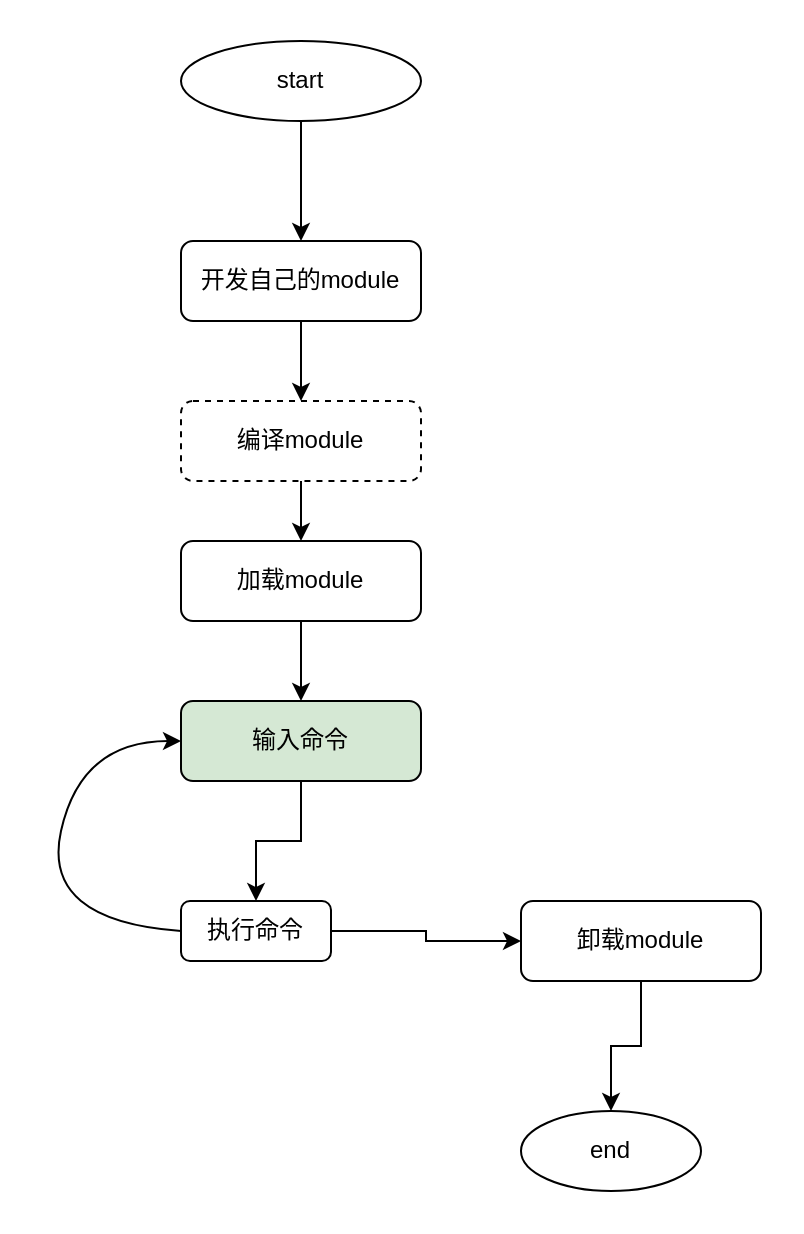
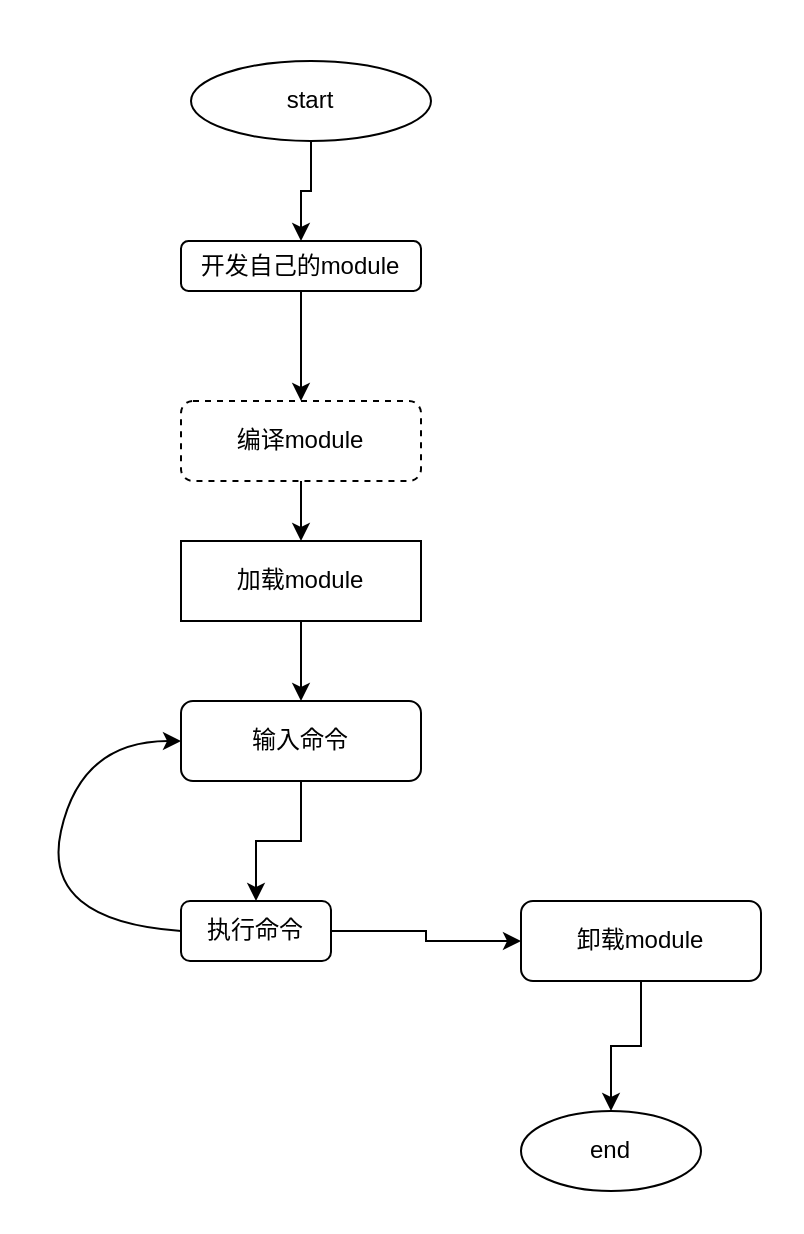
  <mxCell id="0" />
  <mxCell id="1" parent="0" />
  <mxCell id="2" value="" style="edgeStyle=orthogonalEdgeStyle;rounded=0;orthogonalLoop=1;jettySize=auto;html=1;" edge="1" parent="1" source="3" target="5"><mxGeometry relative="1" as="geometry" /></mxCell>
- <mxCell id="3" value="开发自己的module" style="rounded=1;whiteSpace=wrap;html=1;fontSize=12;glass=0;strokeWidth=1;shadow=0;" parent="1" vertex="1"><mxGeometry x="90" y="120" width="120" height="40" as="geometry" /></mxCell>
+ <mxCell id="3" value="开发自己的module" style="rounded=1;whiteSpace=wrap;html=1;fontSize=12;glass=0;strokeWidth=1;shadow=0;" parent="1" vertex="1"><mxGeometry x="90" y="120" width="120" height="25" as="geometry" /></mxCell>
  <mxCell id="4" value="" style="edgeStyle=orthogonalEdgeStyle;rounded=0;orthogonalLoop=1;jettySize=auto;html=1;" edge="1" parent="1" source="5" target="7"><mxGeometry relative="1" as="geometry" /></mxCell>
  <mxCell id="5" value="编译module" style="rounded=1;whiteSpace=wrap;html=1;fontSize=12;glass=0;strokeWidth=1;shadow=0;dashed=1;" vertex="1" parent="1"><mxGeometry x="90" y="200" width="120" height="40" as="geometry" /></mxCell>
  <mxCell id="6" value="" style="edgeStyle=orthogonalEdgeStyle;rounded=0;orthogonalLoop=1;jettySize=auto;html=1;" edge="1" parent="1" source="7" target="9"><mxGeometry relative="1" as="geometry" /></mxCell>
- <mxCell id="7" value="加载module" style="rounded=1;whiteSpace=wrap;html=1;fontSize=12;glass=0;strokeWidth=1;shadow=0;" vertex="1" parent="1"><mxGeometry x="90" y="270" width="120" height="40" as="geometry" /></mxCell>
+ <mxCell id="7" value="加载module" style="whiteSpace=wrap;html=1;fontSize=12;glass=0;strokeWidth=1;shadow=0;rounded=0;" vertex="1" parent="1"><mxGeometry x="90" y="270" width="120" height="40" as="geometry" /></mxCell>
  <mxCell id="8" value="" style="edgeStyle=orthogonalEdgeStyle;rounded=0;orthogonalLoop=1;jettySize=auto;html=1;" edge="1" parent="1" source="9" target="11"><mxGeometry relative="1" as="geometry" /></mxCell>
- <mxCell id="9" value="输入命令" style="rounded=1;whiteSpace=wrap;html=1;fontSize=12;glass=0;strokeWidth=1;shadow=0;fillColor=#d5e8d4;" vertex="1" parent="1"><mxGeometry x="90" y="350" width="120" height="40" as="geometry" /></mxCell>
+ <mxCell id="9" value="输入命令" style="rounded=1;whiteSpace=wrap;html=1;fontSize=12;glass=0;strokeWidth=1;shadow=0;" vertex="1" parent="1"><mxGeometry x="90" y="350" width="120" height="40" as="geometry" /></mxCell>
  <mxCell id="10" value="" style="edgeStyle=orthogonalEdgeStyle;rounded=0;orthogonalLoop=1;jettySize=auto;html=1;" edge="1" parent="1" source="11" target="13"><mxGeometry relative="1" as="geometry" /></mxCell>
  <mxCell id="11" value="执行命令" style="rounded=1;whiteSpace=wrap;html=1;fontSize=12;glass=0;strokeWidth=1;shadow=0;" vertex="1" parent="1"><mxGeometry x="90" y="450" width="75" height="30" as="geometry" /></mxCell>
  <mxCell id="12" value="" style="edgeStyle=orthogonalEdgeStyle;rounded=0;orthogonalLoop=1;jettySize=auto;html=1;" edge="1" parent="1" source="13" target="14"><mxGeometry relative="1" as="geometry" /></mxCell>
  <mxCell id="13" value="卸载module" style="rounded=1;whiteSpace=wrap;html=1;fontSize=12;glass=0;strokeWidth=1;shadow=0;" vertex="1" parent="1"><mxGeometry x="260" y="450" width="120" height="40" as="geometry" /></mxCell>
  <mxCell id="14" value="end" style="ellipse;whiteSpace=wrap;html=1;" vertex="1" parent="1"><mxGeometry x="260" y="555" width="90" height="40" as="geometry" /></mxCell>
  <mxCell id="15" value="" style="edgeStyle=orthogonalEdgeStyle;rounded=0;orthogonalLoop=1;jettySize=auto;html=1;" edge="1" parent="1" source="16" target="3"><mxGeometry relative="1" as="geometry" /></mxCell>
- <mxCell id="16" value="start" style="ellipse;whiteSpace=wrap;html=1;" vertex="1" parent="1"><mxGeometry x="90" y="20" width="120" height="40" as="geometry" /></mxCell>
+ <mxCell id="16" value="start" style="ellipse;whiteSpace=wrap;html=1;" vertex="1" parent="1"><mxGeometry x="95" y="30" width="120" height="40" as="geometry" /></mxCell>
  <mxCell id="17" value="" style="curved=1;endArrow=classic;html=1;exitX=0;exitY=0.5;exitDx=0;exitDy=0;" edge="1" parent="1" source="11"><mxGeometry width="50" height="50" relative="1" as="geometry"><mxPoint x="40" y="420" as="sourcePoint" /><mxPoint x="90" y="370" as="targetPoint" /><Array as="points"><mxPoint x="20" y="460" /><mxPoint x="40" y="370" /></Array></mxGeometry></mxCell>
